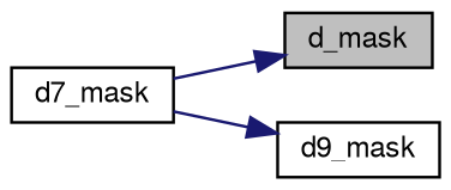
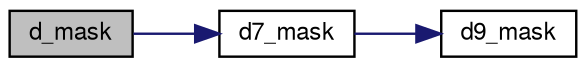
  digraph {
    rankdir=LR
    node [color=black fontname=FreeSans fontsize=10 shape=record]
    edge [color=midnightblue fontname=FreeSans fontsize=10 labelfontname=FreeSans labelfontsize=10 style=solid]
    n1 [fillcolor=grey75 fontcolor=black height=0.2 label=d_mask style=filled width=0.4]
    n2 [height=0.2 label=d7_mask width=0.4]
    n3 [height=0.2 label=d9_mask width=0.4]
-   n2 -> n1
+   n1 -> n2
    n2 -> n3
  }
